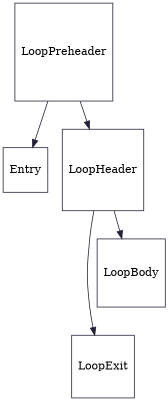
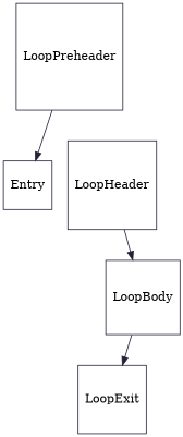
  digraph {
    color="#242038"
    node [color="#242038" shape=square]
    edge [color="#242038"]
    LoopPreheader
    Entry
    LoopHeader
    LoopExit
    LoopBody
    LoopPreheader -> Entry
-   LoopPreheader -> LoopHeader
-   LoopHeader -> LoopExit
+   LoopBody -> LoopExit
    LoopHeader -> LoopBody
  }
